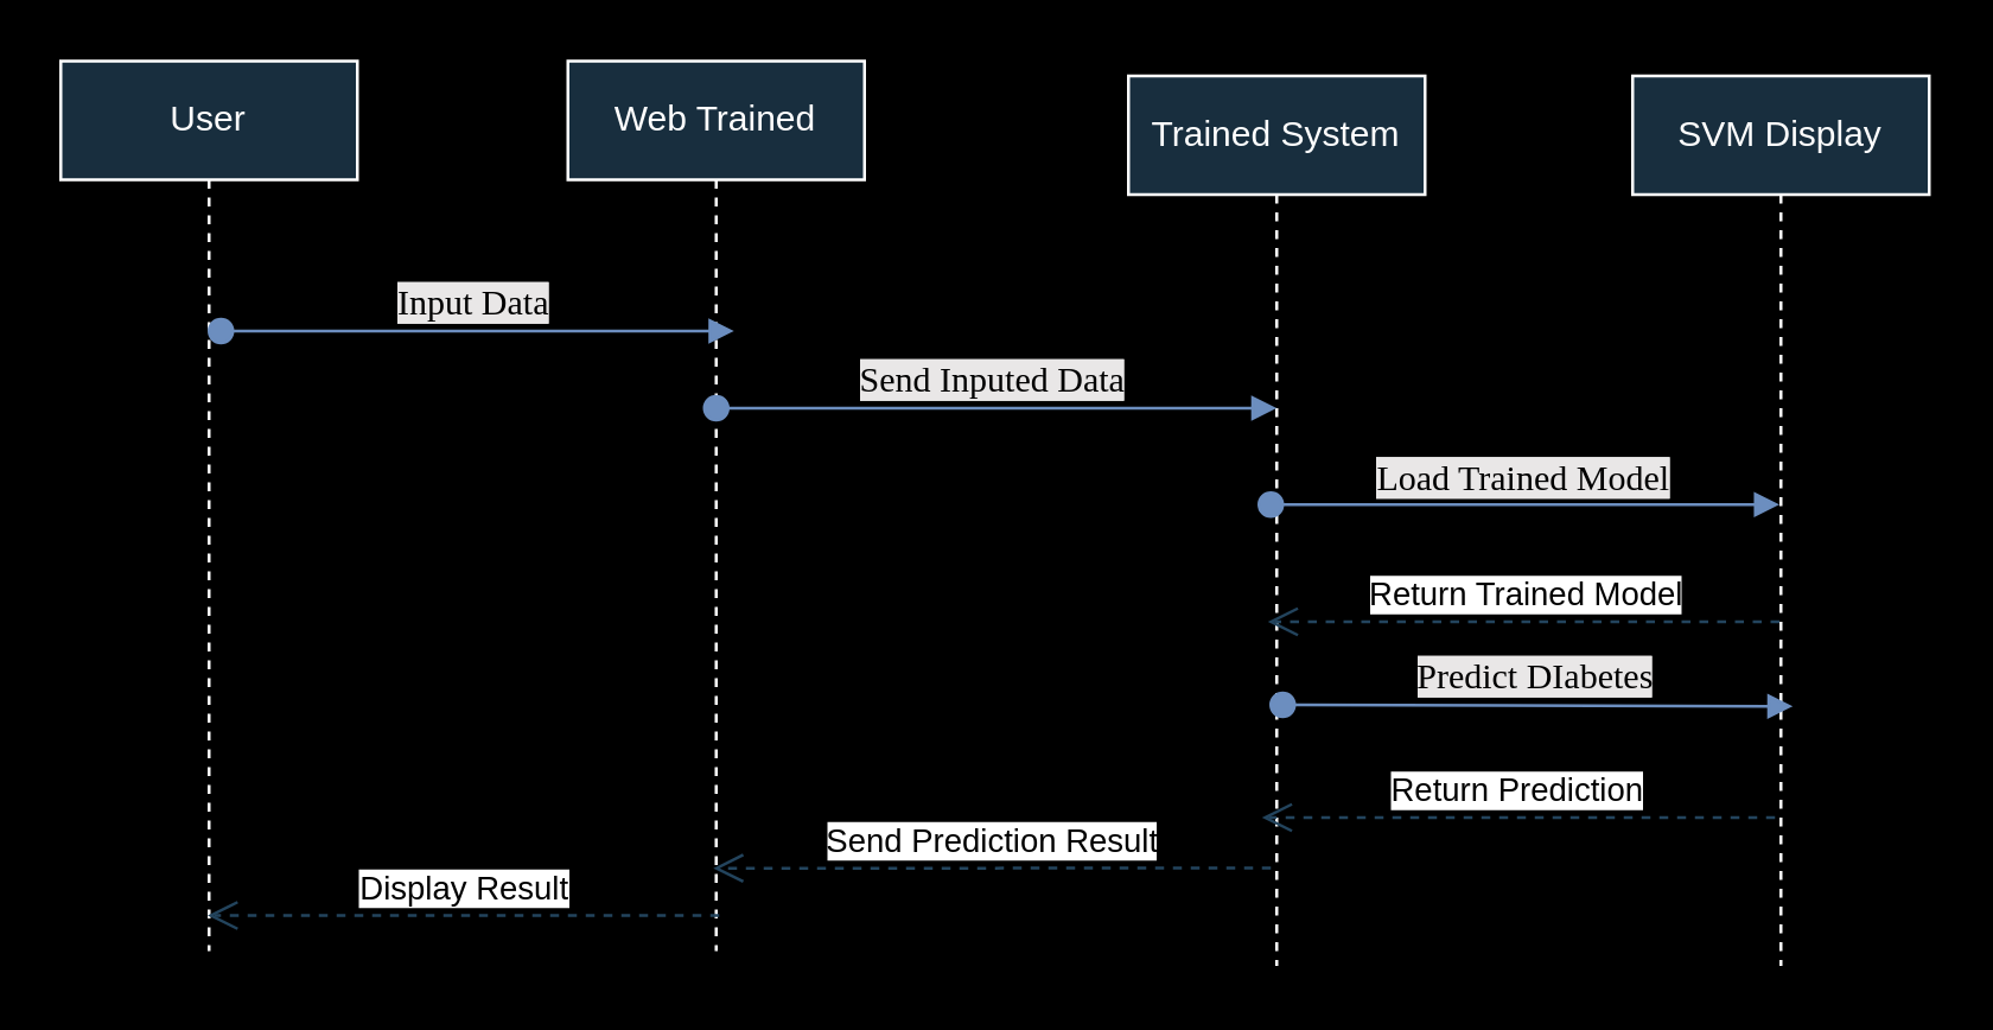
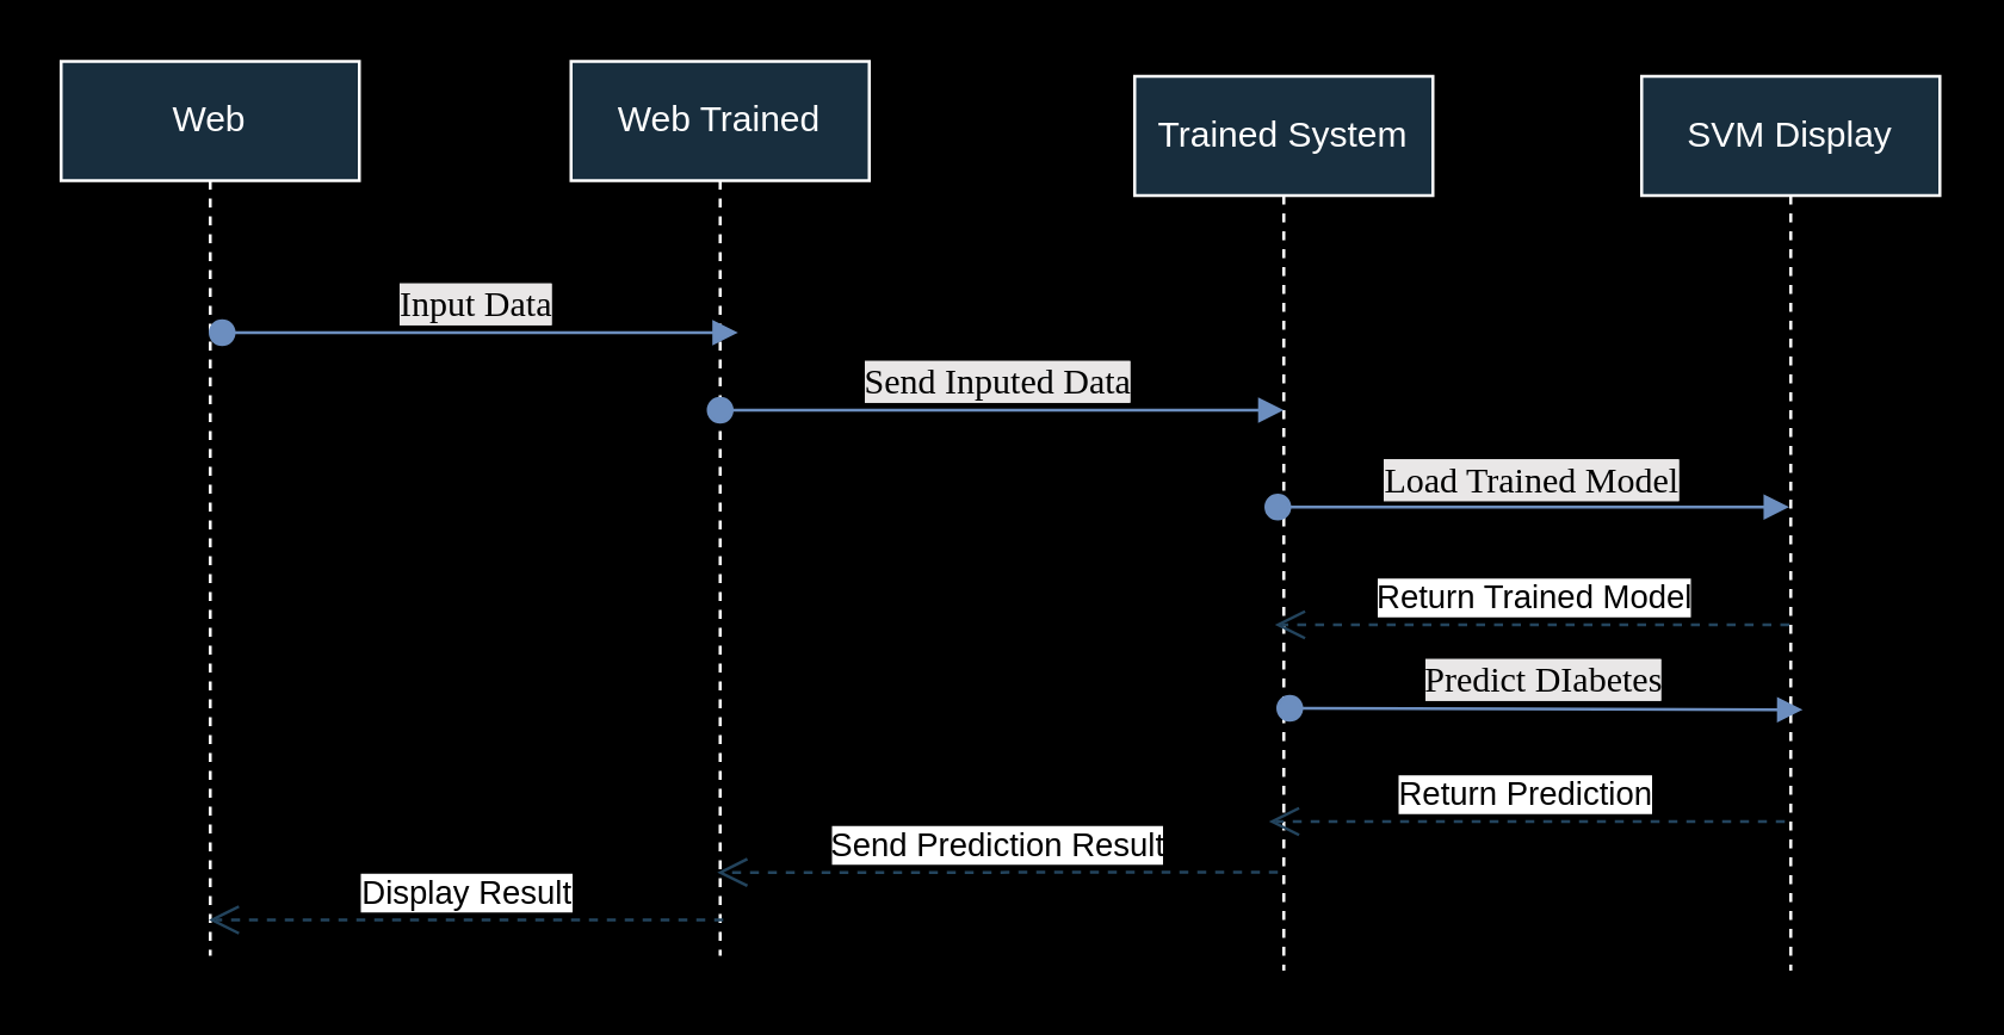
  <mxCell id="0" />
  <mxCell id="1" parent="0" />
- <mxCell id="2" value="User" style="shape=umlLifeline;perimeter=lifelinePerimeter;whiteSpace=wrap;html=1;container=1;dropTarget=0;collapsible=0;recursiveResize=0;outlineConnect=0;portConstraint=eastwest;newEdgeStyle={&quot;curved&quot;:0,&quot;rounded&quot;:0};labelBackgroundColor=none;fillColor=#182E3E;strokeColor=#FFFFFF;fontColor=#FFFFFF;" vertex="1" parent="1"><mxGeometry x="20" y="20" width="100" height="300" as="geometry" /></mxCell>
+ <mxCell id="2" value="Web" style="shape=umlLifeline;perimeter=lifelinePerimeter;whiteSpace=wrap;html=1;container=1;dropTarget=0;collapsible=0;recursiveResize=0;outlineConnect=0;portConstraint=eastwest;newEdgeStyle={&quot;curved&quot;:0,&quot;rounded&quot;:0};labelBackgroundColor=none;fillColor=#182E3E;strokeColor=#FFFFFF;fontColor=#FFFFFF;" vertex="1" parent="1"><mxGeometry x="20" y="20" width="100" height="300" as="geometry" /></mxCell>
  <mxCell id="3" value="Web Trained" style="shape=umlLifeline;perimeter=lifelinePerimeter;whiteSpace=wrap;html=1;container=1;dropTarget=0;collapsible=0;recursiveResize=0;outlineConnect=0;portConstraint=eastwest;newEdgeStyle={&quot;curved&quot;:0,&quot;rounded&quot;:0};labelBackgroundColor=none;fillColor=#182E3E;strokeColor=#FFFFFF;fontColor=#FFFFFF;" vertex="1" parent="1"><mxGeometry x="191" y="20" width="100" height="300" as="geometry" /></mxCell>
  <mxCell id="4" value="Trained System" style="shape=umlLifeline;perimeter=lifelinePerimeter;whiteSpace=wrap;html=1;container=1;dropTarget=0;collapsible=0;recursiveResize=0;outlineConnect=0;portConstraint=eastwest;newEdgeStyle={&quot;curved&quot;:0,&quot;rounded&quot;:0};labelBackgroundColor=none;fillColor=#182E3E;strokeColor=#FFFFFF;fontColor=#FFFFFF;" vertex="1" parent="1"><mxGeometry x="380" y="25" width="100" height="300" as="geometry" /></mxCell>
  <mxCell id="5" value="&lt;font face=&quot;Times New Roman&quot; style=&quot;font-size: 12px; background-color: rgb(233, 231, 231);&quot;&gt;Input Data&lt;/font&gt;" style="html=1;verticalAlign=bottom;startArrow=oval;startFill=1;endArrow=block;startSize=8;curved=0;rounded=0;strokeColor=#6c8ebf;fillColor=#dae8fc;" edge="1" parent="1"><mxGeometry x="-0.014" width="60" relative="1" as="geometry"><mxPoint x="74" y="111" as="sourcePoint" /><mxPoint x="247" y="111" as="targetPoint" /><mxPoint as="offset" /></mxGeometry></mxCell>
  <mxCell id="6" value="&lt;font face=&quot;Times New Roman&quot; style=&quot;font-size: 12px; background-color: rgb(233, 231, 231);&quot;&gt;Send Inputed Data&lt;/font&gt;" style="html=1;verticalAlign=bottom;startArrow=oval;startFill=1;endArrow=block;startSize=8;curved=0;rounded=0;strokeColor=#6c8ebf;fillColor=#dae8fc;" edge="1" parent="1"><mxGeometry x="-0.014" width="60" relative="1" as="geometry"><mxPoint x="241" y="137" as="sourcePoint" /><mxPoint x="430" y="137" as="targetPoint" /><mxPoint as="offset" /></mxGeometry></mxCell>
  <mxCell id="7" value="SVM Display" style="shape=umlLifeline;perimeter=lifelinePerimeter;whiteSpace=wrap;html=1;container=1;dropTarget=0;collapsible=0;recursiveResize=0;outlineConnect=0;portConstraint=eastwest;newEdgeStyle={&quot;curved&quot;:0,&quot;rounded&quot;:0};labelBackgroundColor=none;fillColor=#182E3E;strokeColor=#FFFFFF;fontColor=#FFFFFF;" vertex="1" parent="1"><mxGeometry x="550" y="25" width="100" height="300" as="geometry" /></mxCell>
  <mxCell id="8" value="&lt;font face=&quot;Times New Roman&quot;&gt;&lt;span style=&quot;font-size: 12px; background-color: rgb(233, 231, 231);&quot;&gt;Load Trained Model&lt;/span&gt;&lt;/font&gt;" style="html=1;verticalAlign=bottom;startArrow=oval;startFill=1;endArrow=block;startSize=8;curved=0;rounded=0;strokeColor=#6c8ebf;fillColor=#dae8fc;" edge="1" parent="1" target="7"><mxGeometry x="-0.014" width="60" relative="1" as="geometry"><mxPoint x="428" y="169.5" as="sourcePoint" /><mxPoint x="595" y="170" as="targetPoint" /><mxPoint as="offset" /></mxGeometry></mxCell>
  <mxCell id="9" value="Return Trained Model" style="html=1;verticalAlign=bottom;endArrow=open;dashed=1;endSize=8;curved=0;rounded=0;strokeColor=#23445D;" edge="1" parent="1" source="7"><mxGeometry relative="1" as="geometry"><mxPoint x="507" y="209" as="sourcePoint" /><mxPoint x="427" y="209" as="targetPoint" /></mxGeometry></mxCell>
  <mxCell id="10" value="&lt;font face=&quot;Times New Roman&quot;&gt;&lt;span style=&quot;font-size: 12px; background-color: rgb(233, 231, 231);&quot;&gt;Predict DIabetes&lt;/span&gt;&lt;/font&gt;" style="html=1;verticalAlign=bottom;startArrow=oval;startFill=1;endArrow=block;startSize=8;curved=0;rounded=0;strokeColor=#6c8ebf;fillColor=#dae8fc;" edge="1" parent="1"><mxGeometry x="-0.014" width="60" relative="1" as="geometry"><mxPoint x="432" y="237" as="sourcePoint" /><mxPoint x="604" y="237.5" as="targetPoint" /><mxPoint as="offset" /></mxGeometry></mxCell>
  <mxCell id="11" value="Return Prediction" style="html=1;verticalAlign=bottom;endArrow=open;dashed=1;endSize=8;curved=0;rounded=0;strokeColor=#23445D;" edge="1" parent="1"><mxGeometry relative="1" as="geometry"><mxPoint x="598" y="275" as="sourcePoint" /><mxPoint x="425" y="275" as="targetPoint" /></mxGeometry></mxCell>
  <mxCell id="12" value="Send Prediction Result" style="html=1;verticalAlign=bottom;endArrow=open;dashed=1;endSize=8;curved=0;rounded=0;strokeColor=#23445D;entryX=0.49;entryY=0.907;entryDx=0;entryDy=0;entryPerimeter=0;" edge="1" parent="1" target="3"><mxGeometry relative="1" as="geometry"><mxPoint x="428" y="292" as="sourcePoint" /><mxPoint x="255" y="292" as="targetPoint" /></mxGeometry></mxCell>
  <mxCell id="13" value="Display Result" style="html=1;verticalAlign=bottom;endArrow=open;dashed=1;endSize=8;curved=0;rounded=0;strokeColor=#23445D;" edge="1" parent="1" target="2"><mxGeometry relative="1" as="geometry"><mxPoint x="242" y="308" as="sourcePoint" /><mxPoint x="73" y="308" as="targetPoint" /></mxGeometry></mxCell>
